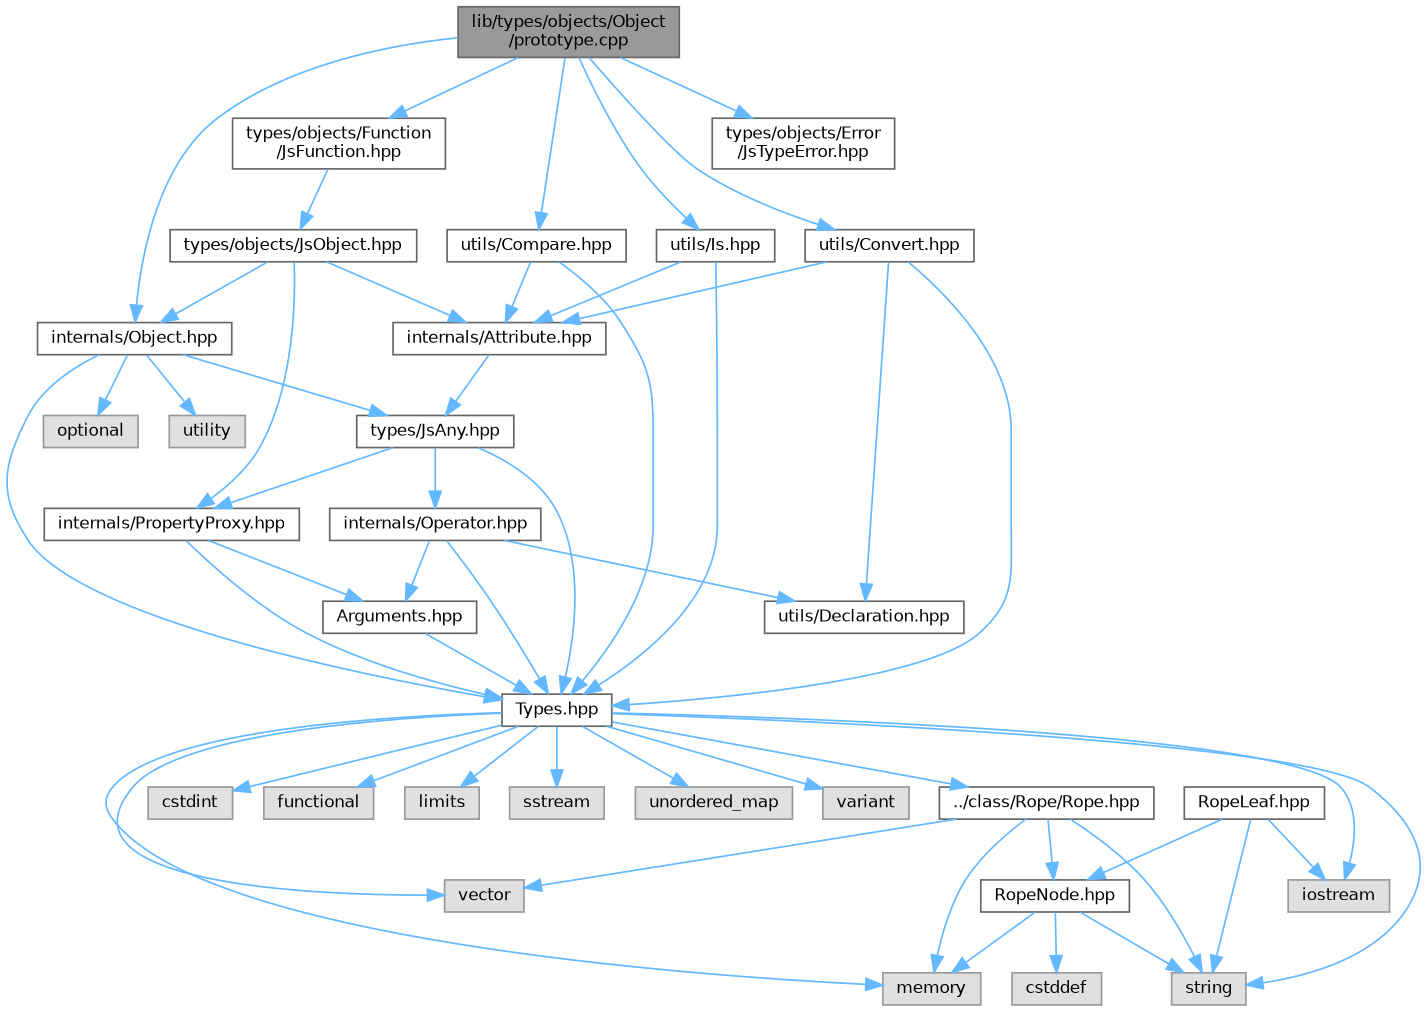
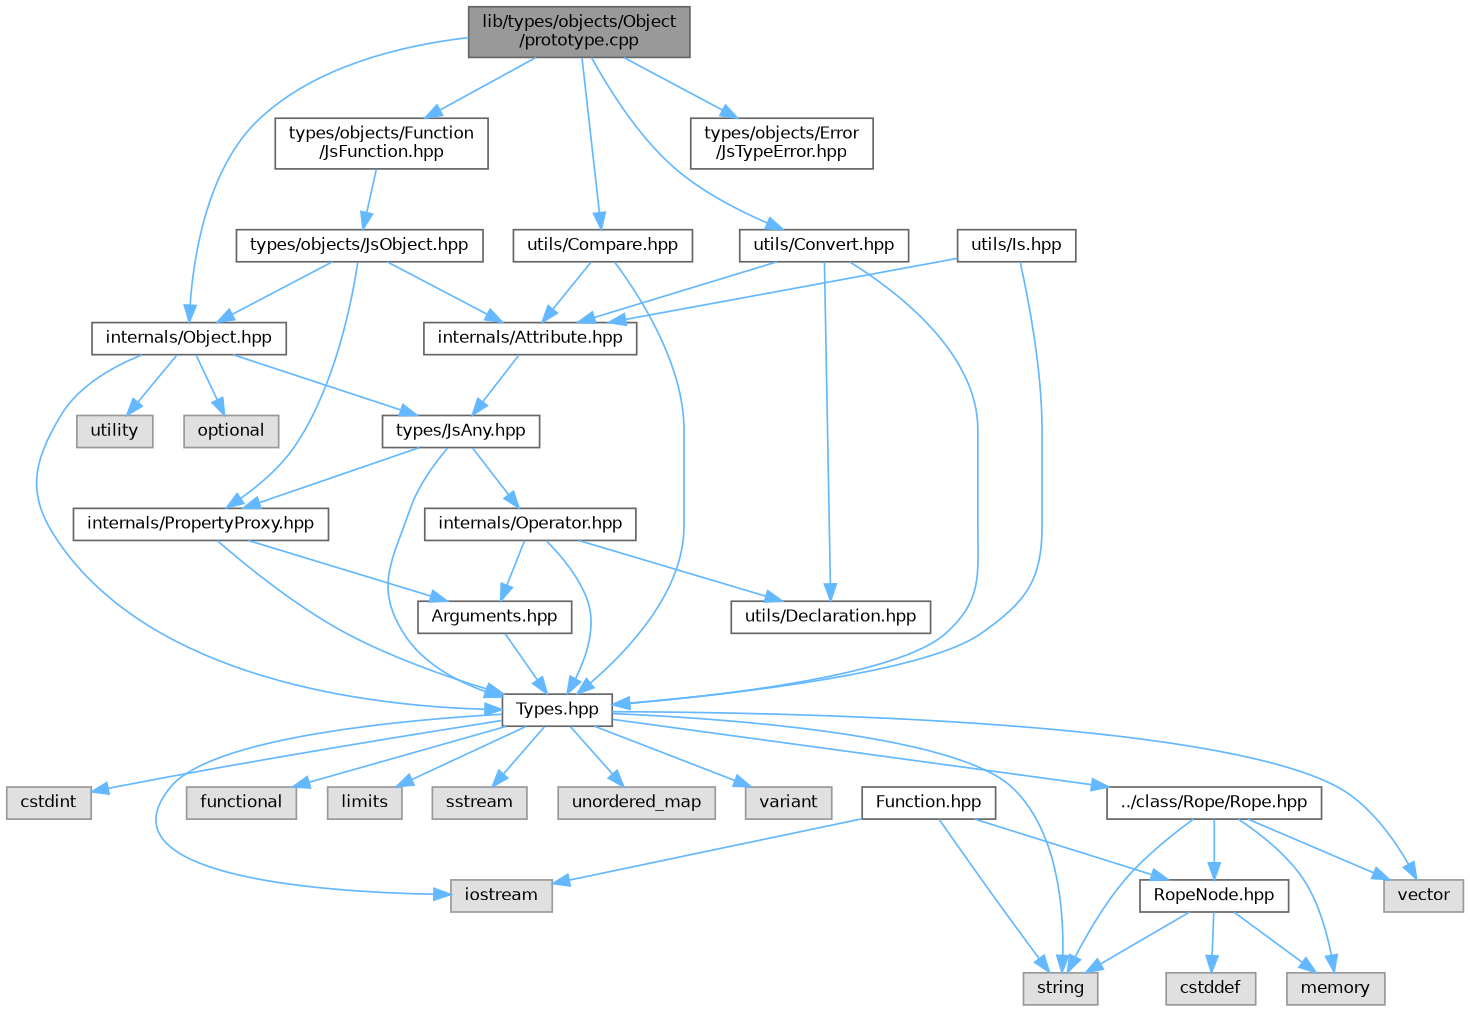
  digraph {
    node [color=grey40 fillcolor=white fontname=Helvetica fontsize=10 shape=box style=filled]
    edge [color=steelblue1 fontname=Helvetica fontsize=10 labelfontname=Helvetica labelfontsize=10 style=solid]
    n1 [color=gray40 fillcolor=grey60 fontcolor=black height=0.2 label="lib/types/objects/Object\l/prototype.cpp" width=0.4]
    n2 [height=0.2 label="internals/Object.hpp" width=0.4]
    n3 [height=0.2 label="types/objects/Function\l/JsFunction.hpp" width=0.4]
    n4 [height=0.2 label="utils/Compare.hpp" width=0.4]
    n5 [height=0.2 label="utils/Convert.hpp" width=0.4]
    n6 [height=0.2 label="utils/Is.hpp" width=0.4]
    n7 [height=0.2 label="types/objects/Error\l/JsTypeError.hpp" width=0.4]
    n8 [height=0.2 label="types/JsAny.hpp" width=0.4]
    n9 [height=0.2 label="Types.hpp" width=0.4]
    n10 [color=grey60 fillcolor="#E0E0E0" height=0.2 label=optional width=0.4]
    n11 [color=grey60 fillcolor="#E0E0E0" height=0.2 label=utility width=0.4]
    n12 [height=0.2 label="types/objects/JsObject.hpp" width=0.4]
    n13 [height=0.2 label="internals/Attribute.hpp" width=0.4]
    n14 [height=0.2 label="utils/Declaration.hpp" width=0.4]
    n15 [height=0.2 label="internals/Operator.hpp" width=0.4]
    n16 [height=0.2 label="internals/PropertyProxy.hpp" width=0.4]
    n17 [height=0.2 label="../class/Rope/Rope.hpp" width=0.4]
    n18 [color=grey60 fillcolor="#E0E0E0" height=0.2 label=memory width=0.4]
    n19 [color=grey60 fillcolor="#E0E0E0" height=0.2 label=string width=0.4]
    n20 [color=grey60 fillcolor="#E0E0E0" height=0.2 label=iostream width=0.4]
    n21 [color=grey60 fillcolor="#E0E0E0" height=0.2 label=vector width=0.4]
    n22 [color=grey60 fillcolor="#E0E0E0" height=0.2 label=cstdint width=0.4]
    n23 [color=grey60 fillcolor="#E0E0E0" height=0.2 label=functional width=0.4]
    n24 [color=grey60 fillcolor="#E0E0E0" height=0.2 label=limits width=0.4]
    n25 [color=grey60 fillcolor="#E0E0E0" height=0.2 label=sstream width=0.4]
    n26 [color=grey60 fillcolor="#E0E0E0" height=0.2 label=unordered_map width=0.4]
    n27 [color=grey60 fillcolor="#E0E0E0" height=0.2 label=variant width=0.4]
    n28 [height=0.2 label="Arguments.hpp" width=0.4]
    n29 [height=0.2 label="RopeNode.hpp" width=0.4]
-   n30 [height=0.2 label="RopeLeaf.hpp" width=0.4]
+   n30 [height=0.2 label="Function.hpp" width=0.4]
    n31 [color=grey60 fillcolor="#E0E0E0" height=0.2 label=cstddef width=0.4]
    n1 -> n2
    n1 -> n3
    n1 -> n4
    n1 -> n5
-   n1 -> n6
    n1 -> n7
    n2 -> n8
    n2 -> n9
    n2 -> n10
    n2 -> n11
    n3 -> n12
    n4 -> n9
    n4 -> n13
    n5 -> n9
    n5 -> n13
    n5 -> n14
    n6 -> n9
    n6 -> n13
    n8 -> n9
    n8 -> n15
    n8 -> n16
    n9 -> n17
-   n9 -> n18
    n9 -> n19
    n9 -> n20
    n9 -> n21
    n9 -> n22
    n9 -> n23
    n9 -> n24
    n9 -> n25
    n9 -> n26
    n9 -> n27
    n12 -> n2
    n12 -> n13
    n12 -> n16
    n13 -> n8
    n15 -> n9
    n15 -> n14
    n15 -> n28
    n16 -> n9
    n16 -> n28
    n17 -> n18
    n17 -> n19
    n17 -> n21
    n17 -> n29
    n28 -> n9
    n29 -> n18
    n29 -> n19
    n29 -> n31
    n30 -> n19
    n30 -> n20
    n30 -> n29
  }
